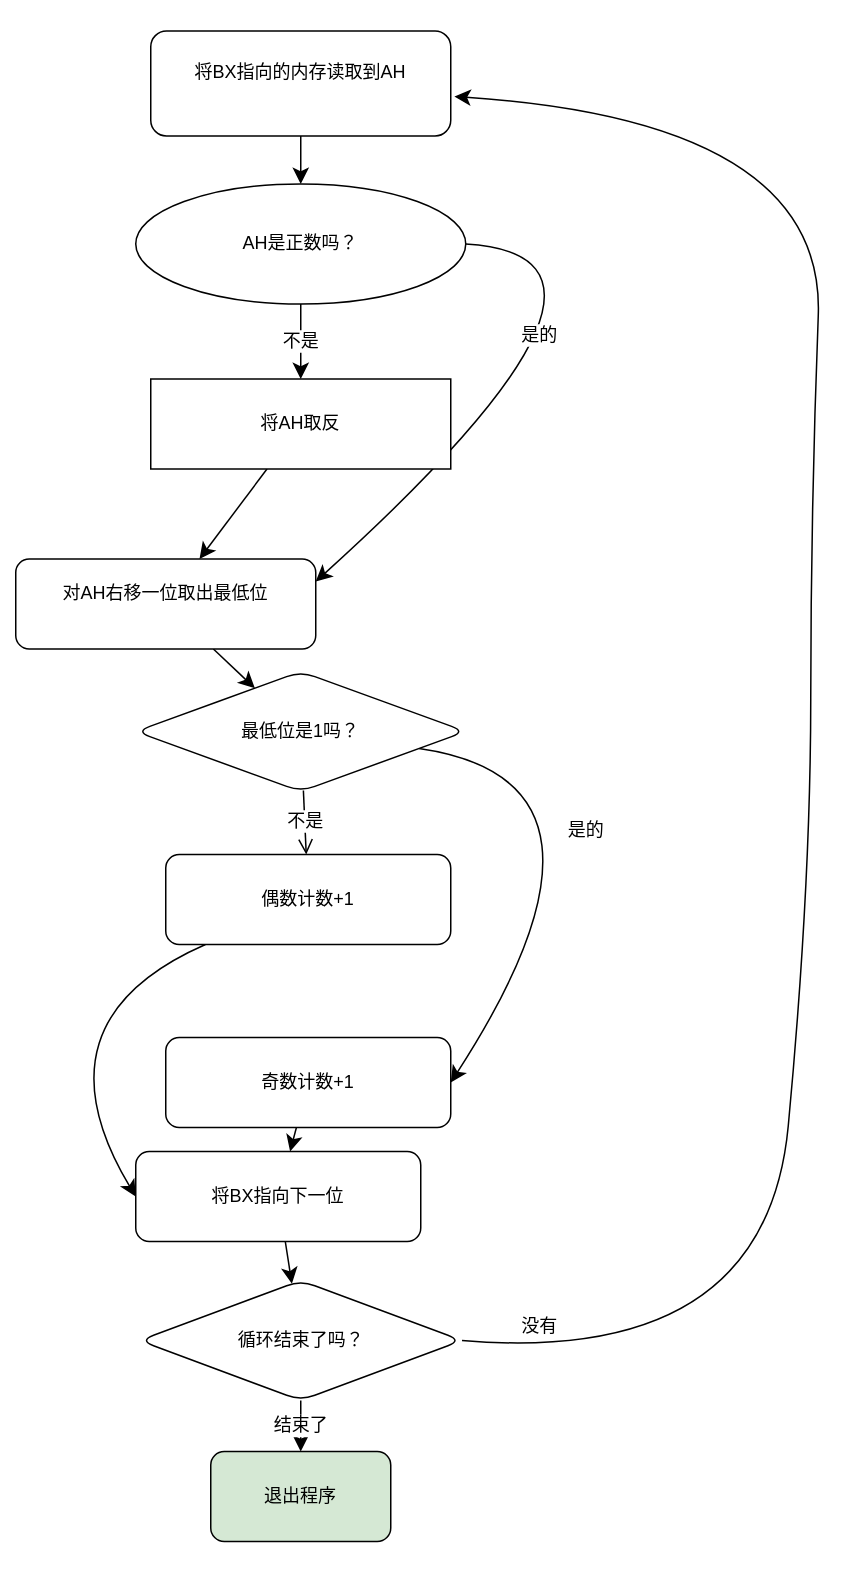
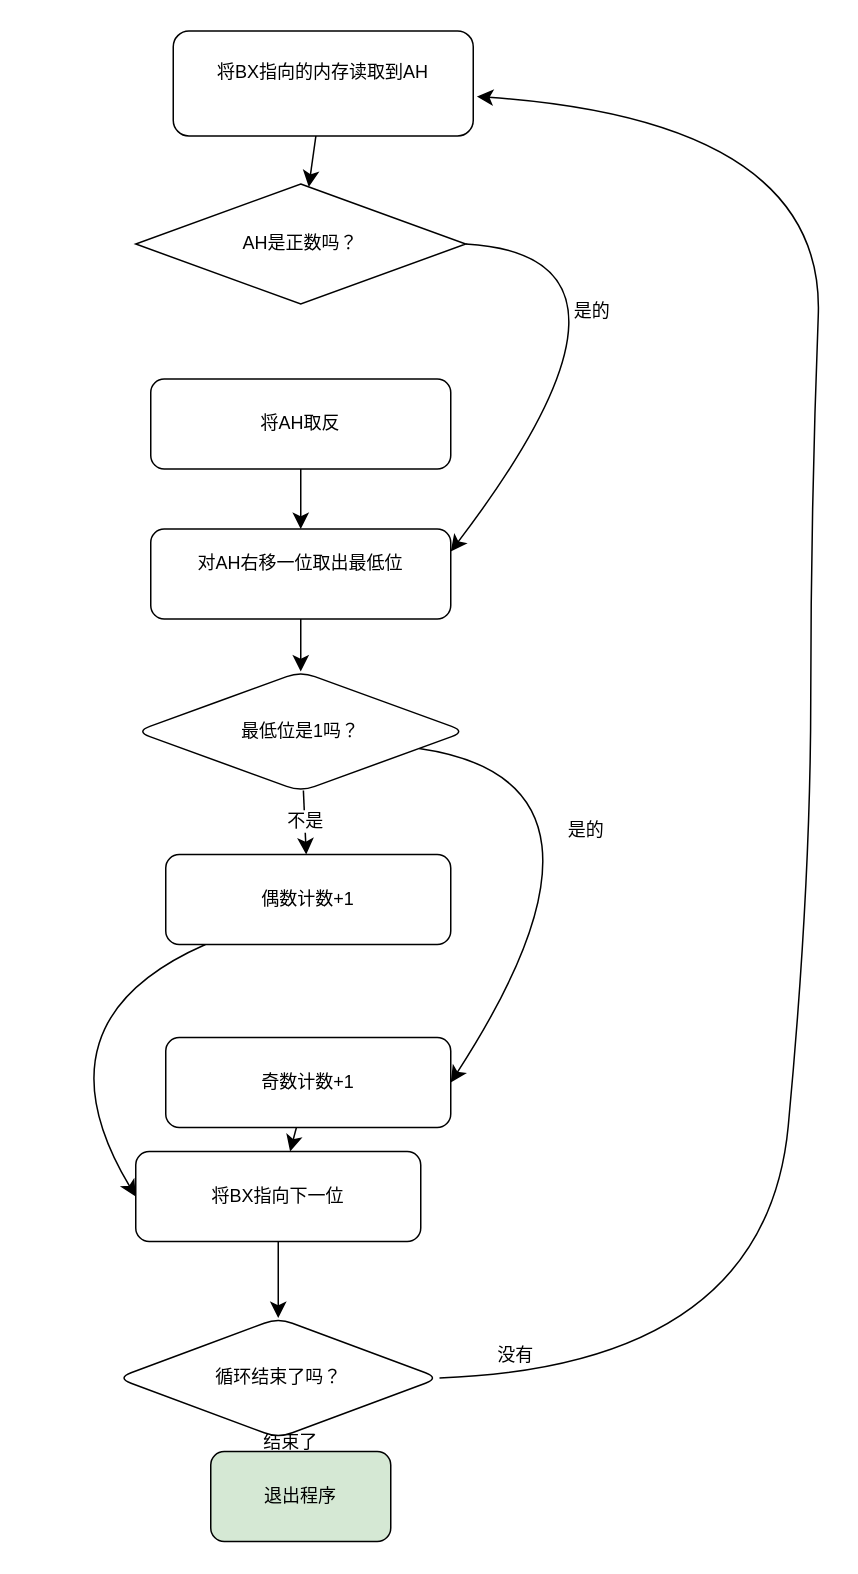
  <mxCell id="0" />
  <mxCell id="1" parent="0" />
  <mxCell id="2" value="" style="edgeStyle=none;curved=1;rounded=0;orthogonalLoop=1;jettySize=auto;html=1;fontSize=12;startSize=8;endSize=8;" edge="1" parent="1" source="3" target="6"><mxGeometry relative="1" as="geometry"><mxPoint x="200" y="160" as="targetPoint" /></mxGeometry></mxCell>
- <mxCell id="3" value="将BX指向的内存读取到AH&lt;div&gt;&lt;br&gt;&lt;/div&gt;" style="rounded=1;whiteSpace=wrap;html=1;" parent="1" vertex="1"><mxGeometry x="100" y="20" width="200" height="70" as="geometry" /></mxCell>
- <mxCell id="4" value="不是" style="edgeStyle=none;curved=1;rounded=0;orthogonalLoop=1;jettySize=auto;html=1;fontSize=12;startSize=8;endSize=8;" edge="1" parent="1" source="6" target="8"><mxGeometry relative="1" as="geometry" /></mxCell>
+ <mxCell id="3" value="将BX指向的内存读取到AH&lt;div&gt;&lt;br&gt;&lt;/div&gt;" style="rounded=1;whiteSpace=wrap;html=1;" parent="1" vertex="1"><mxGeometry x="115" y="20" width="200" height="70" as="geometry" /></mxCell>
  <mxCell id="5" value="是的" style="edgeStyle=none;curved=1;rounded=0;orthogonalLoop=1;jettySize=auto;html=1;exitX=1;exitY=0.5;exitDx=0;exitDy=0;fontSize=12;startSize=8;endSize=8;entryX=1;entryY=0.25;entryDx=0;entryDy=0;" edge="1" parent="1" source="6" target="10"><mxGeometry x="0.05" y="-22" relative="1" as="geometry"><mxPoint x="390" y="200" as="targetPoint" /><Array as="points"><mxPoint x="450" y="170" /></Array><mxPoint as="offset" /></mxGeometry></mxCell>
- <mxCell id="6" value="AH是正数吗？" style="ellipse;whiteSpace=wrap;html=1;" vertex="1" parent="1"><mxGeometry x="90" y="122" width="220" height="80" as="geometry" /></mxCell>
+ <mxCell id="6" value="AH是正数吗？" style="rhombus;whiteSpace=wrap;html=1;" vertex="1" parent="1"><mxGeometry x="90" y="122" width="220" height="80" as="geometry" /></mxCell>
  <mxCell id="7" value="" style="edgeStyle=none;curved=1;rounded=0;orthogonalLoop=1;jettySize=auto;html=1;fontSize=12;startSize=8;endSize=8;" edge="1" parent="1" source="8" target="10"><mxGeometry relative="1" as="geometry" /></mxCell>
- <mxCell id="8" value="将AH取反" style="whiteSpace=wrap;html=1;rounded=0;" vertex="1" parent="1"><mxGeometry x="100" y="252" width="200" height="60" as="geometry" /></mxCell>
+ <mxCell id="8" value="将AH取反" style="rounded=1;whiteSpace=wrap;html=1;" vertex="1" parent="1"><mxGeometry x="100" y="252" width="200" height="60" as="geometry" /></mxCell>
  <mxCell id="9" value="" style="edgeStyle=none;curved=1;rounded=0;orthogonalLoop=1;jettySize=auto;html=1;fontSize=12;startSize=8;endSize=8;" edge="1" parent="1" source="10" target="13"><mxGeometry relative="1" as="geometry" /></mxCell>
- <mxCell id="10" value="对AH右移一位取出最低位&lt;div&gt;&lt;br&gt;&lt;/div&gt;" style="rounded=1;whiteSpace=wrap;html=1;" vertex="1" parent="1"><mxGeometry x="10" y="372" width="200" height="60" as="geometry" /></mxCell>
- <mxCell id="11" value="不是" style="edgeStyle=none;curved=1;rounded=0;orthogonalLoop=1;jettySize=auto;html=1;fontSize=12;startSize=8;endSize=8;endArrow=open;" edge="1" parent="1" source="13" target="15"><mxGeometry relative="1" as="geometry" /></mxCell>
+ <mxCell id="10" value="对AH右移一位取出最低位&lt;div&gt;&lt;br&gt;&lt;/div&gt;" style="rounded=1;whiteSpace=wrap;html=1;" vertex="1" parent="1"><mxGeometry x="100" y="352" width="200" height="60" as="geometry" /></mxCell>
+ <mxCell id="11" value="不是" style="edgeStyle=none;curved=1;rounded=0;orthogonalLoop=1;jettySize=auto;html=1;fontSize=12;startSize=8;endSize=8;" edge="1" parent="1" source="13" target="15"><mxGeometry relative="1" as="geometry" /></mxCell>
  <mxCell id="12" value="是的" style="edgeStyle=none;curved=1;rounded=0;orthogonalLoop=1;jettySize=auto;html=1;fontSize=12;startSize=8;endSize=8;entryX=1;entryY=0.5;entryDx=0;entryDy=0;" edge="1" parent="1" source="13" target="17"><mxGeometry x="0.029" y="-16" relative="1" as="geometry"><mxPoint x="370" y="600" as="targetPoint" /><Array as="points"><mxPoint x="430" y="520" /></Array><mxPoint as="offset" /></mxGeometry></mxCell>
  <mxCell id="13" value="最低位是1吗？" style="rhombus;whiteSpace=wrap;html=1;rounded=1;" vertex="1" parent="1"><mxGeometry x="90" y="447" width="220" height="80" as="geometry" /></mxCell>
  <mxCell id="14" value="" style="edgeStyle=none;curved=1;rounded=0;orthogonalLoop=1;jettySize=auto;html=1;fontSize=12;startSize=8;endSize=8;entryX=0;entryY=0.5;entryDx=0;entryDy=0;" edge="1" parent="1" source="15" target="19"><mxGeometry relative="1" as="geometry"><mxPoint x="30" y="770" as="targetPoint" /><Array as="points"><mxPoint x="20" y="680" /></Array></mxGeometry></mxCell>
  <mxCell id="15" value="偶数计数+1" style="whiteSpace=wrap;html=1;rounded=1;" vertex="1" parent="1"><mxGeometry x="110" y="569" width="190" height="60" as="geometry" /></mxCell>
  <mxCell id="16" value="" style="edgeStyle=none;curved=1;rounded=0;orthogonalLoop=1;jettySize=auto;html=1;fontSize=12;startSize=8;endSize=8;" edge="1" parent="1" source="17" target="19"><mxGeometry relative="1" as="geometry" /></mxCell>
  <mxCell id="17" value="奇数计数+1" style="whiteSpace=wrap;html=1;rounded=1;" vertex="1" parent="1"><mxGeometry x="110" y="691" width="190" height="60" as="geometry" /></mxCell>
  <mxCell id="18" value="" style="edgeStyle=none;curved=1;rounded=0;orthogonalLoop=1;jettySize=auto;html=1;fontSize=12;startSize=8;endSize=8;" edge="1" parent="1" source="19" target="22"><mxGeometry relative="1" as="geometry" /></mxCell>
  <mxCell id="19" value="将BX指向下一位" style="whiteSpace=wrap;html=1;rounded=1;" vertex="1" parent="1"><mxGeometry x="90" y="767" width="190" height="60" as="geometry" /></mxCell>
  <mxCell id="20" value="没有" style="edgeStyle=none;curved=1;rounded=0;orthogonalLoop=1;jettySize=auto;html=1;fontSize=12;startSize=8;endSize=8;entryX=1.012;entryY=0.624;entryDx=0;entryDy=0;entryPerimeter=0;exitX=1;exitY=0.5;exitDx=0;exitDy=0;" edge="1" parent="1" source="22" target="3"><mxGeometry x="-0.92" y="13" relative="1" as="geometry"><mxPoint x="510" y="390" as="targetPoint" /><Array as="points"><mxPoint x="510" y="910" /><mxPoint x="540" y="590" /><mxPoint x="540" y="340" /><mxPoint x="550" y="80" /></Array><mxPoint as="offset" /></mxGeometry></mxCell>
  <mxCell id="21" value="结束了" style="edgeStyle=none;curved=1;rounded=0;orthogonalLoop=1;jettySize=auto;html=1;fontSize=12;startSize=8;endSize=8;" edge="1" parent="1" source="22" target="23"><mxGeometry relative="1" as="geometry" /></mxCell>
- <mxCell id="22" value="循环结束了吗？" style="rhombus;whiteSpace=wrap;html=1;rounded=1;" vertex="1" parent="1"><mxGeometry x="92.5" y="853" width="215" height="80" as="geometry" /></mxCell>
+ <mxCell id="22" value="循环结束了吗？" style="rhombus;whiteSpace=wrap;html=1;rounded=1;" vertex="1" parent="1"><mxGeometry x="77.5" y="878" width="215" height="80" as="geometry" /></mxCell>
  <mxCell id="23" value="退出程序" style="whiteSpace=wrap;html=1;rounded=1;fillColor=#d5e8d4;" vertex="1" parent="1"><mxGeometry x="140" y="967" width="120" height="60" as="geometry" /></mxCell>
